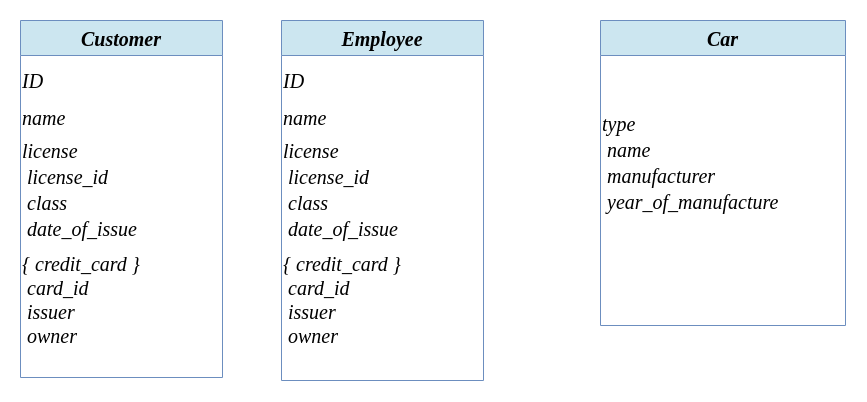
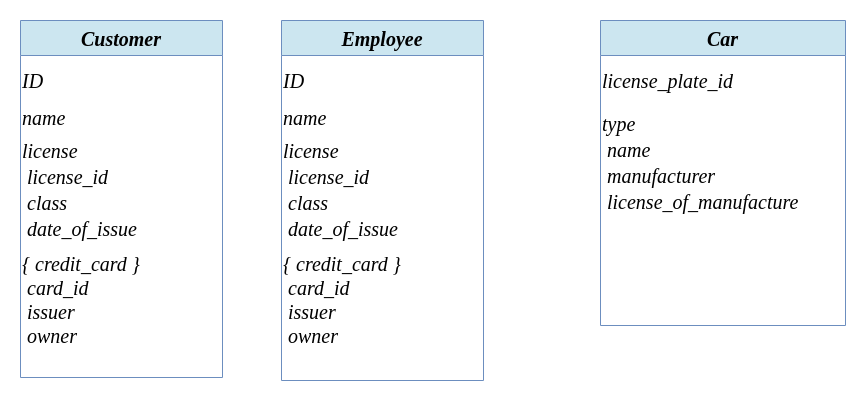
  <mxCell id="0" />
  <mxCell id="1" parent="0" />
  <mxCell id="2" value="&lt;font data-font-src=&quot;https://fonts.googleapis.com/css?family=Spectral&quot; face=&quot;Spectral&quot; style=&quot;font-size: 20px;&quot;&gt;&lt;i&gt;Customer&lt;/i&gt;&lt;/font&gt;" style="swimlane;whiteSpace=wrap;html=1;startSize=35;fillColor=#CCE6F0;strokeColor=#6c8ebf;" vertex="1" parent="1"><mxGeometry x="20" y="20" width="202" height="357" as="geometry" /></mxCell>
  <mxCell id="3" value="&lt;font data-font-src=&quot;https://fonts.googleapis.com/css?family=Spectral&quot; face=&quot;Spectral&quot;&gt;&lt;i&gt;license&lt;br&gt;&lt;span style=&quot;white-space: pre;&quot;&gt;&lt;span style=&quot;white-space: pre;&quot;&gt; &lt;/span&gt;license_id&lt;br&gt;&lt;span style=&quot;white-space: pre;&quot;&gt; &lt;/span&gt;class&lt;br&gt;&lt;span style=&quot;white-space: pre;&quot;&gt; &lt;/span&gt;date_of_issue&lt;br&gt;&lt;/span&gt;&lt;/i&gt;&lt;/font&gt;" style="text;html=1;align=left;verticalAlign=middle;resizable=0;points=[];autosize=1;strokeColor=none;fillColor=none;fontSize=20;fontFamily=Courier New;" vertex="1" parent="2"><mxGeometry y="115" width="178" height="110" as="geometry" /></mxCell>
  <mxCell id="4" value="&lt;font data-font-src=&quot;https://fonts.googleapis.com/css?family=Spectral&quot; face=&quot;Spectral&quot;&gt;&lt;i&gt;ID&lt;br&gt;&lt;/i&gt;&lt;/font&gt;" style="text;html=1;align=left;verticalAlign=middle;resizable=0;points=[];autosize=1;strokeColor=none;fillColor=none;fontSize=20;fontFamily=Courier New;" vertex="1" parent="2"><mxGeometry y="42" width="41" height="37" as="geometry" /></mxCell>
  <mxCell id="5" value="&lt;div style=&quot;&quot;&gt;&lt;span style=&quot;background-color: initial;&quot;&gt;&lt;i&gt;{ credit_card }&lt;/i&gt;&lt;/span&gt;&lt;/div&gt;&lt;div style=&quot;&quot;&gt;&lt;span style=&quot;background-color: initial;&quot;&gt;&lt;i&gt;&lt;span style=&quot;white-space: pre;&quot;&gt; &lt;/span&gt;card_id&lt;/i&gt;&lt;/span&gt;&lt;/div&gt;&lt;div style=&quot;&quot;&gt;&lt;span style=&quot;background-color: initial;&quot;&gt;&lt;i&gt;&lt;span style=&quot;white-space: pre;&quot;&gt; &lt;/span&gt;issuer&lt;br&gt;&lt;/i&gt;&lt;/span&gt;&lt;/div&gt;&lt;div style=&quot;&quot;&gt;&lt;span style=&quot;background-color: initial;&quot;&gt;&lt;i&gt;&lt;span style=&quot;white-space: pre;&quot;&gt; &lt;/span&gt;owner&lt;/i&gt;&lt;br&gt;&lt;/span&gt;&lt;/div&gt;" style="text;html=1;align=left;verticalAlign=middle;resizable=0;points=[];autosize=1;strokeColor=none;fillColor=none;fontSize=20;fontFamily=Spectral;" vertex="1" parent="2"><mxGeometry y="225" width="138" height="108" as="geometry" /></mxCell>
  <mxCell id="6" value="name" style="text;html=1;align=left;verticalAlign=middle;resizable=0;points=[];autosize=1;strokeColor=none;fillColor=none;fontSize=20;fontFamily=Spectral;fontStyle=2" vertex="1" parent="2"><mxGeometry y="79" width="66" height="36" as="geometry" /></mxCell>
  <mxCell id="7" value="&lt;font data-font-src=&quot;https://fonts.googleapis.com/css?family=Spectral&quot; face=&quot;Spectral&quot; style=&quot;font-size: 20px;&quot;&gt;&lt;i&gt;Employee&lt;/i&gt;&lt;/font&gt;" style="swimlane;whiteSpace=wrap;html=1;startSize=35;fillColor=#CCE6F0;strokeColor=#6c8ebf;" vertex="1" parent="1"><mxGeometry x="281" y="20" width="202" height="360" as="geometry" /></mxCell>
  <mxCell id="8" value="&lt;font data-font-src=&quot;https://fonts.googleapis.com/css?family=Spectral&quot; face=&quot;Spectral&quot;&gt;&lt;i&gt;ID&lt;/i&gt;&lt;/font&gt;" style="text;html=1;align=left;verticalAlign=middle;resizable=0;points=[];autosize=1;strokeColor=none;fillColor=none;fontSize=20;fontFamily=Courier New;" vertex="1" parent="7"><mxGeometry y="42" width="41" height="37" as="geometry" /></mxCell>
  <mxCell id="9" value="&lt;font data-font-src=&quot;https://fonts.googleapis.com/css?family=Spectral&quot; face=&quot;Spectral&quot;&gt;&lt;i&gt;license&lt;br&gt;&lt;span style=&quot;white-space: pre;&quot;&gt;&lt;span style=&quot;white-space: pre;&quot;&gt; &lt;/span&gt;license_id&lt;br&gt;&lt;span style=&quot;white-space: pre;&quot;&gt; &lt;/span&gt;class&lt;br&gt;&lt;span style=&quot;white-space: pre;&quot;&gt; &lt;/span&gt;date_of_issue&lt;br&gt;&lt;/span&gt;&lt;/i&gt;&lt;/font&gt;" style="text;html=1;align=left;verticalAlign=middle;resizable=0;points=[];autosize=1;strokeColor=none;fillColor=none;fontSize=20;fontFamily=Courier New;" vertex="1" parent="7"><mxGeometry y="115" width="178" height="110" as="geometry" /></mxCell>
  <mxCell id="10" value="&lt;div style=&quot;&quot;&gt;&lt;span style=&quot;background-color: initial;&quot;&gt;&lt;i&gt;{ credit_card }&lt;/i&gt;&lt;/span&gt;&lt;/div&gt;&lt;div style=&quot;&quot;&gt;&lt;span style=&quot;background-color: initial;&quot;&gt;&lt;i&gt;&lt;span style=&quot;white-space: pre;&quot;&gt; &lt;/span&gt;card_id&lt;/i&gt;&lt;/span&gt;&lt;/div&gt;&lt;div style=&quot;&quot;&gt;&lt;span style=&quot;background-color: initial;&quot;&gt;&lt;i&gt;&lt;span style=&quot;white-space: pre;&quot;&gt; &lt;/span&gt;issuer&lt;br&gt;&lt;/i&gt;&lt;/span&gt;&lt;/div&gt;&lt;div style=&quot;&quot;&gt;&lt;span style=&quot;background-color: initial;&quot;&gt;&lt;i&gt;&lt;span style=&quot;white-space: pre;&quot;&gt; &lt;/span&gt;owner&lt;/i&gt;&lt;br&gt;&lt;/span&gt;&lt;/div&gt;" style="text;html=1;align=left;verticalAlign=middle;resizable=0;points=[];autosize=1;strokeColor=none;fillColor=none;fontSize=20;fontFamily=Spectral;" vertex="1" parent="7"><mxGeometry y="225" width="138" height="108" as="geometry" /></mxCell>
  <mxCell id="11" value="name" style="text;html=1;align=left;verticalAlign=middle;resizable=0;points=[];autosize=1;strokeColor=none;fillColor=none;fontSize=20;fontFamily=Spectral;fontStyle=2" vertex="1" parent="7"><mxGeometry y="79" width="66" height="36" as="geometry" /></mxCell>
  <mxCell id="12" value="&lt;font face=&quot;Spectral&quot;&gt;&lt;span style=&quot;font-size: 20px;&quot;&gt;&lt;i&gt;Car&lt;/i&gt;&lt;/span&gt;&lt;/font&gt;" style="swimlane;whiteSpace=wrap;html=1;startSize=35;fillColor=#CCE6F0;strokeColor=#6c8ebf;" vertex="1" parent="1"><mxGeometry x="600" y="20" width="245" height="305" as="geometry" /></mxCell>
- <mxCell id="14" value="&lt;font data-font-src=&quot;https://fonts.googleapis.com/css?family=Spectral&quot; face=&quot;Spectral&quot;&gt;&lt;i&gt;&lt;span style=&quot;white-space: pre;&quot;&gt;type&lt;br&gt;&lt;span style=&quot;white-space: pre;&quot;&gt; &lt;/span&gt;name&lt;br&gt;&lt;span style=&quot;white-space: pre;&quot;&gt; &lt;/span&gt;manufacturer&lt;br/&gt;&lt;span style=&quot;white-space: pre;&quot;&gt; &lt;/span&gt;year_of_manufacture&lt;br&gt;&lt;/span&gt;&lt;/i&gt;&lt;/font&gt;" style="text;html=1;align=left;verticalAlign=middle;resizable=0;points=[];autosize=1;strokeColor=none;fillColor=none;fontSize=20;fontFamily=Courier New;" vertex="1" parent="12"><mxGeometry y="88" width="245" height="110" as="geometry" /></mxCell>
+ <mxCell id="13" value="&lt;font face=&quot;Spectral&quot;&gt;&lt;i&gt;license_plate_id&lt;/i&gt;&lt;/font&gt;" style="text;html=1;align=left;verticalAlign=middle;resizable=0;points=[];autosize=1;strokeColor=none;fillColor=none;fontSize=20;fontFamily=Courier New;" vertex="1" parent="12"><mxGeometry y="42" width="161" height="37" as="geometry" /></mxCell>
+ <mxCell id="14" value="&lt;font data-font-src=&quot;https://fonts.googleapis.com/css?family=Spectral&quot; face=&quot;Spectral&quot;&gt;&lt;i&gt;&lt;span style=&quot;white-space: pre;&quot;&gt;type&lt;br&gt;&lt;span style=&quot;white-space: pre;&quot;&gt; &lt;/span&gt;name&lt;br&gt;&lt;span style=&quot;white-space: pre;&quot;&gt; &lt;/span&gt;manufacturer&lt;br/&gt;&lt;span style=&quot;white-space: pre;&quot;&gt; &lt;/span&gt;license_of_manufacture&lt;br&gt;&lt;/span&gt;&lt;/i&gt;&lt;/font&gt;" style="text;html=1;align=left;verticalAlign=middle;resizable=0;points=[];autosize=1;strokeColor=none;fillColor=none;fontSize=20;fontFamily=Courier New;" vertex="1" parent="12"><mxGeometry y="88" width="245" height="110" as="geometry" /></mxCell>
